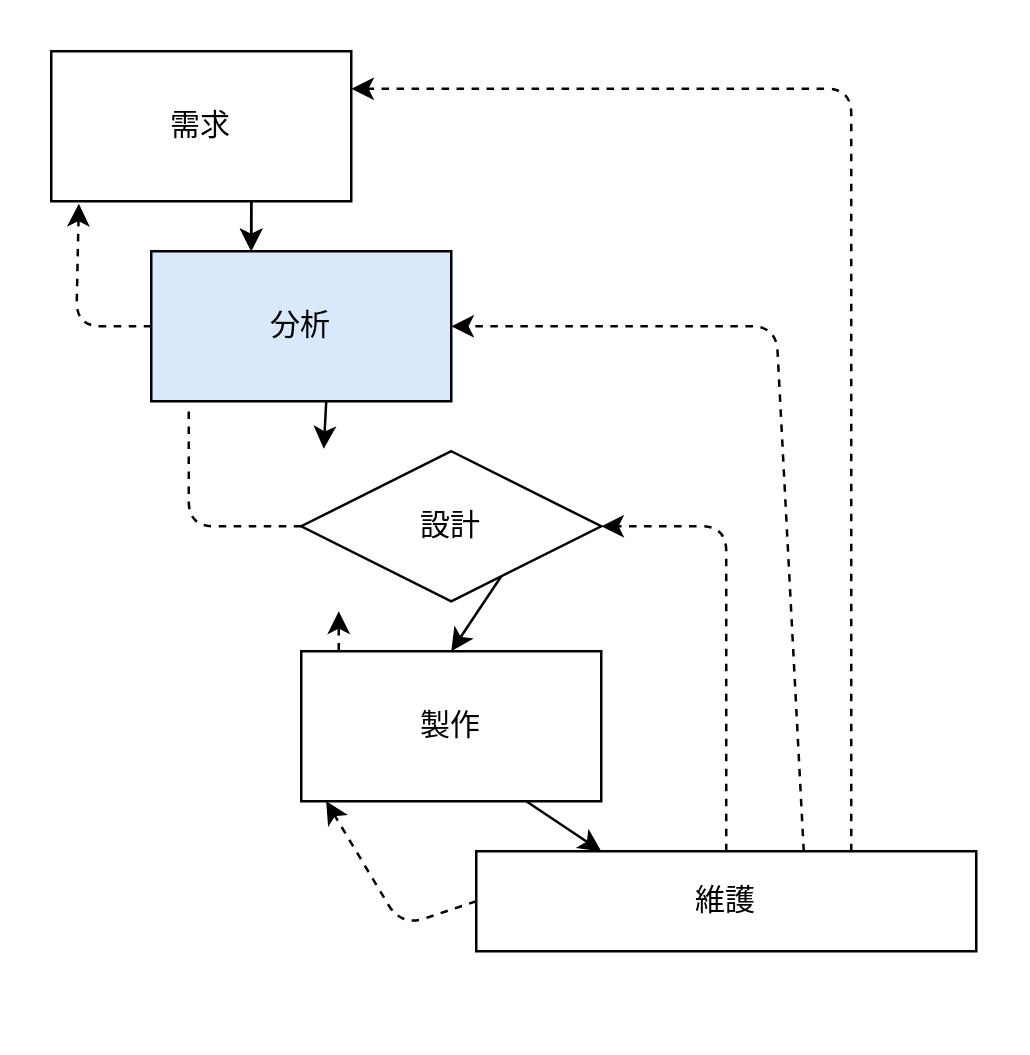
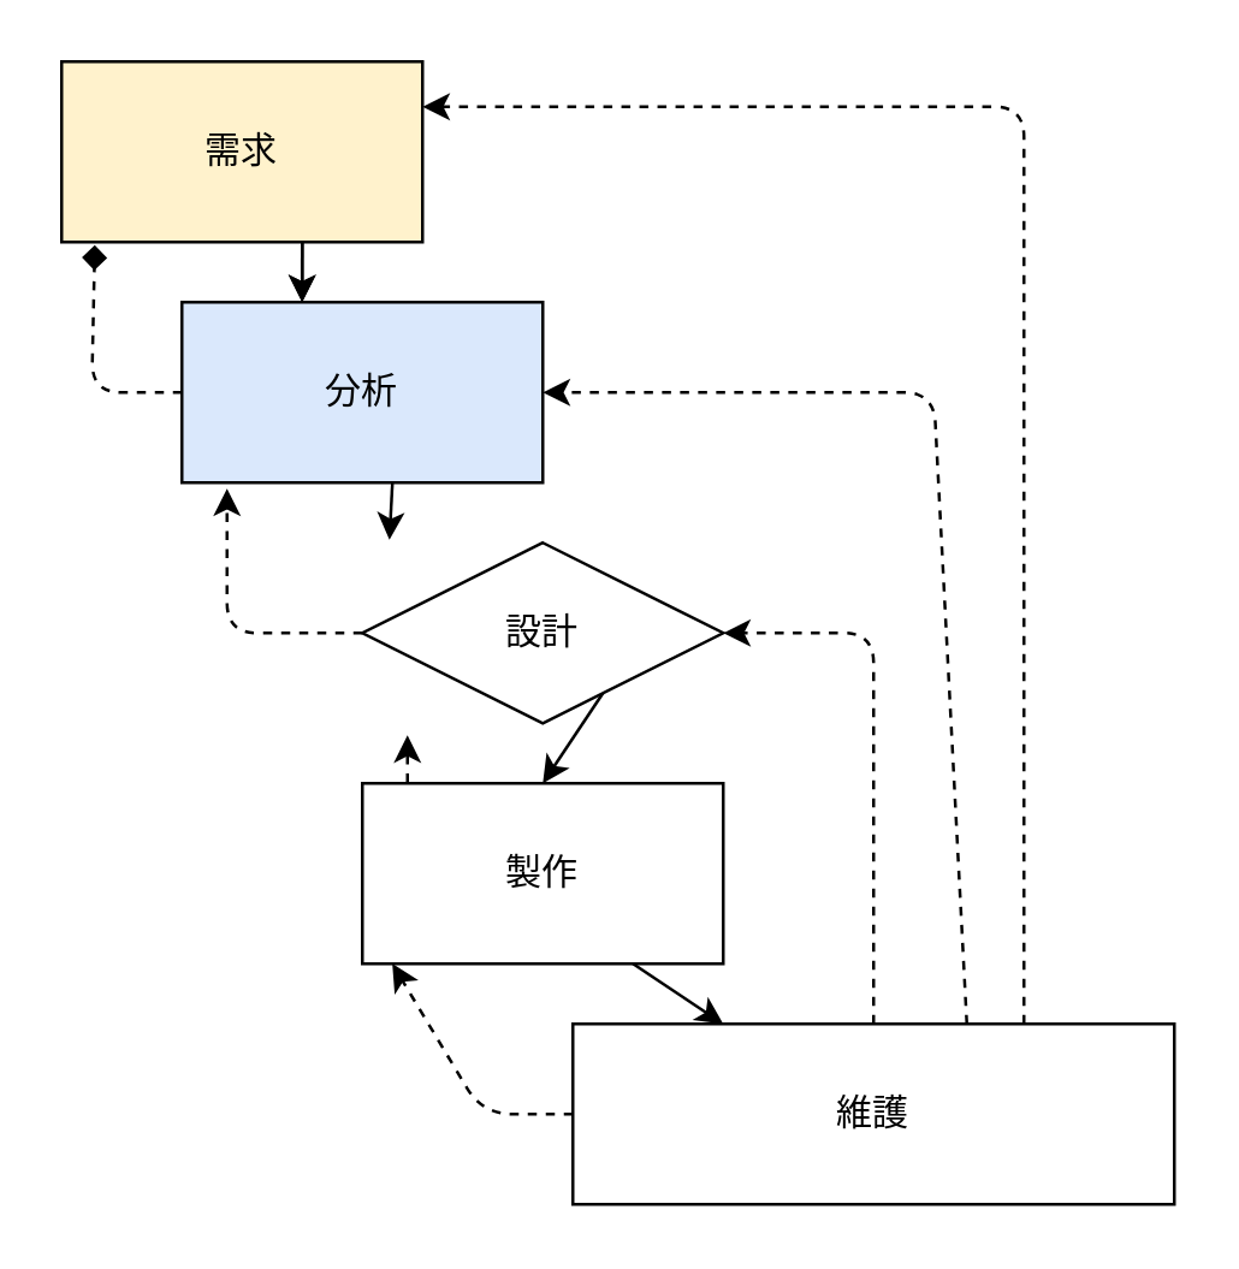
  <mxCell id="0" />
  <mxCell id="1" parent="0" />
- <mxCell id="2" value="需求" style="rounded=0;whiteSpace=wrap;html=1;" parent="1" vertex="1"><mxGeometry x="20" y="20" width="120" height="60" as="geometry" /></mxCell>
- <mxCell id="3" style="edgeStyle=none;html=1;exitX=0;exitY=0.5;exitDx=0;exitDy=0;entryX=0.092;entryY=1.017;entryDx=0;entryDy=0;entryPerimeter=0;dashed=1;" parent="1" source="4" target="2" edge="1"><mxGeometry relative="1" as="geometry"><Array as="points"><mxPoint x="30" y="130" /></Array></mxGeometry></mxCell>
+ <mxCell id="2" value="需求" style="rounded=0;whiteSpace=wrap;html=1;fillColor=#fff2cc;" parent="1" vertex="1"><mxGeometry x="20" y="20" width="120" height="60" as="geometry" /></mxCell>
+ <mxCell id="3" style="edgeStyle=none;html=1;exitX=0;exitY=0.5;exitDx=0;exitDy=0;entryX=0.092;entryY=1.017;entryDx=0;entryDy=0;entryPerimeter=0;dashed=1;endArrow=diamond;" parent="1" source="4" target="2" edge="1"><mxGeometry relative="1" as="geometry"><Array as="points"><mxPoint x="30" y="130" /></Array></mxGeometry></mxCell>
  <mxCell id="4" value="分析" style="rounded=0;whiteSpace=wrap;html=1;fillColor=#dae8fc;" parent="1" vertex="1"><mxGeometry x="60" y="100" width="120" height="60" as="geometry" /></mxCell>
  <mxCell id="5" style="edgeStyle=none;html=1;exitX=0.75;exitY=1;exitDx=0;exitDy=0;entryX=0.5;entryY=0;entryDx=0;entryDy=0;" parent="1" source="7" target="10" edge="1"><mxGeometry relative="1" as="geometry" /></mxCell>
- <mxCell id="6" style="edgeStyle=none;html=1;exitX=0;exitY=0.5;exitDx=0;exitDy=0;entryX=0.125;entryY=1.033;entryDx=0;entryDy=0;entryPerimeter=0;dashed=1;endArrow=none;" parent="1" source="7" target="4" edge="1"><mxGeometry relative="1" as="geometry"><Array as="points"><mxPoint x="75" y="210" /></Array></mxGeometry></mxCell>
+ <mxCell id="6" style="edgeStyle=none;html=1;exitX=0;exitY=0.5;exitDx=0;exitDy=0;entryX=0.125;entryY=1.033;entryDx=0;entryDy=0;entryPerimeter=0;dashed=1;" parent="1" source="7" target="4" edge="1"><mxGeometry relative="1" as="geometry"><Array as="points"><mxPoint x="75" y="210" /></Array></mxGeometry></mxCell>
  <mxCell id="7" value="設計" style="rhombus;whiteSpace=wrap;html=1;" parent="1" vertex="1"><mxGeometry x="120" y="180" width="120" height="60" as="geometry" /></mxCell>
  <mxCell id="8" style="edgeStyle=none;html=1;exitX=0.75;exitY=1;exitDx=0;exitDy=0;entryX=0.25;entryY=0;entryDx=0;entryDy=0;" parent="1" source="10" target="15" edge="1"><mxGeometry relative="1" as="geometry" /></mxCell>
  <mxCell id="9" style="edgeStyle=none;html=1;exitX=0;exitY=0.5;exitDx=0;exitDy=0;entryX=0.125;entryY=1.067;entryDx=0;entryDy=0;entryPerimeter=0;dashed=1;" parent="1" source="10" target="7" edge="1"><mxGeometry relative="1" as="geometry"><Array as="points"><mxPoint x="135" y="290" /></Array></mxGeometry></mxCell>
  <mxCell id="10" value="製作" style="rounded=0;whiteSpace=wrap;html=1;" parent="1" vertex="1"><mxGeometry x="120" y="260" width="120" height="60" as="geometry" /></mxCell>
  <mxCell id="11" style="edgeStyle=none;html=1;exitX=0.75;exitY=0;exitDx=0;exitDy=0;dashed=1;entryX=1;entryY=0.25;entryDx=0;entryDy=0;" parent="1" source="15" target="2" edge="1"><mxGeometry relative="1" as="geometry"><mxPoint x="340" y="40" as="targetPoint" /><Array as="points"><mxPoint x="340" y="35" /></Array></mxGeometry></mxCell>
  <mxCell id="12" style="edgeStyle=none;html=1;exitX=0.655;exitY=0;exitDx=0;exitDy=0;dashed=1;entryX=1;entryY=0.5;entryDx=0;entryDy=0;exitPerimeter=0;" parent="1" source="15" target="4" edge="1"><mxGeometry relative="1" as="geometry"><mxPoint x="290" y="130" as="targetPoint" /><Array as="points"><mxPoint x="310" y="130" /></Array></mxGeometry></mxCell>
  <mxCell id="13" style="edgeStyle=none;html=1;exitX=0.5;exitY=0;exitDx=0;exitDy=0;dashed=1;entryX=1;entryY=0.5;entryDx=0;entryDy=0;" parent="1" source="15" target="7" edge="1"><mxGeometry relative="1" as="geometry"><mxPoint x="290" y="210" as="targetPoint" /><Array as="points"><mxPoint x="290" y="210" /></Array></mxGeometry></mxCell>
  <mxCell id="14" style="edgeStyle=none;html=1;exitX=0;exitY=0.5;exitDx=0;exitDy=0;dashed=1;entryX=0.083;entryY=1;entryDx=0;entryDy=0;entryPerimeter=0;" parent="1" source="15" target="10" edge="1"><mxGeometry relative="1" as="geometry"><mxPoint x="160" y="370" as="targetPoint" /><Array as="points"><mxPoint x="160" y="370" /></Array></mxGeometry></mxCell>
- <mxCell id="15" value="維護" style="rounded=0;whiteSpace=wrap;html=1;" parent="1" vertex="1"><mxGeometry x="190" y="340" width="200" height="40" as="geometry" /></mxCell>
+ <mxCell id="15" value="維護" style="rounded=0;whiteSpace=wrap;html=1;" parent="1" vertex="1"><mxGeometry x="190" y="340" width="200" height="60" as="geometry" /></mxCell>
  <mxCell id="16" value="" style="endArrow=classic;html=1;entryX=0.333;entryY=0;entryDx=0;entryDy=0;entryPerimeter=0;" parent="1" target="4" edge="1"><mxGeometry width="50" height="50" relative="1" as="geometry"><mxPoint x="100" y="80" as="sourcePoint" /><mxPoint x="150" y="30" as="targetPoint" /></mxGeometry></mxCell>
  <mxCell id="17" value="" style="endArrow=classic;html=1;entryX=0.333;entryY=0;entryDx=0;entryDy=0;entryPerimeter=0;" parent="1" target="4" edge="1"><mxGeometry width="50" height="50" relative="1" as="geometry"><mxPoint x="100" y="80" as="sourcePoint" /><mxPoint x="99.96" y="100" as="targetPoint" /><Array as="points"><mxPoint x="100" y="100" /></Array></mxGeometry></mxCell>
  <mxCell id="18" value="" style="endArrow=classic;html=1;entryX=0.075;entryY=-0.017;entryDx=0;entryDy=0;entryPerimeter=0;" parent="1" target="7" edge="1"><mxGeometry width="50" height="50" relative="1" as="geometry"><mxPoint x="130" y="160" as="sourcePoint" /><mxPoint x="180" y="110" as="targetPoint" /></mxGeometry></mxCell>
